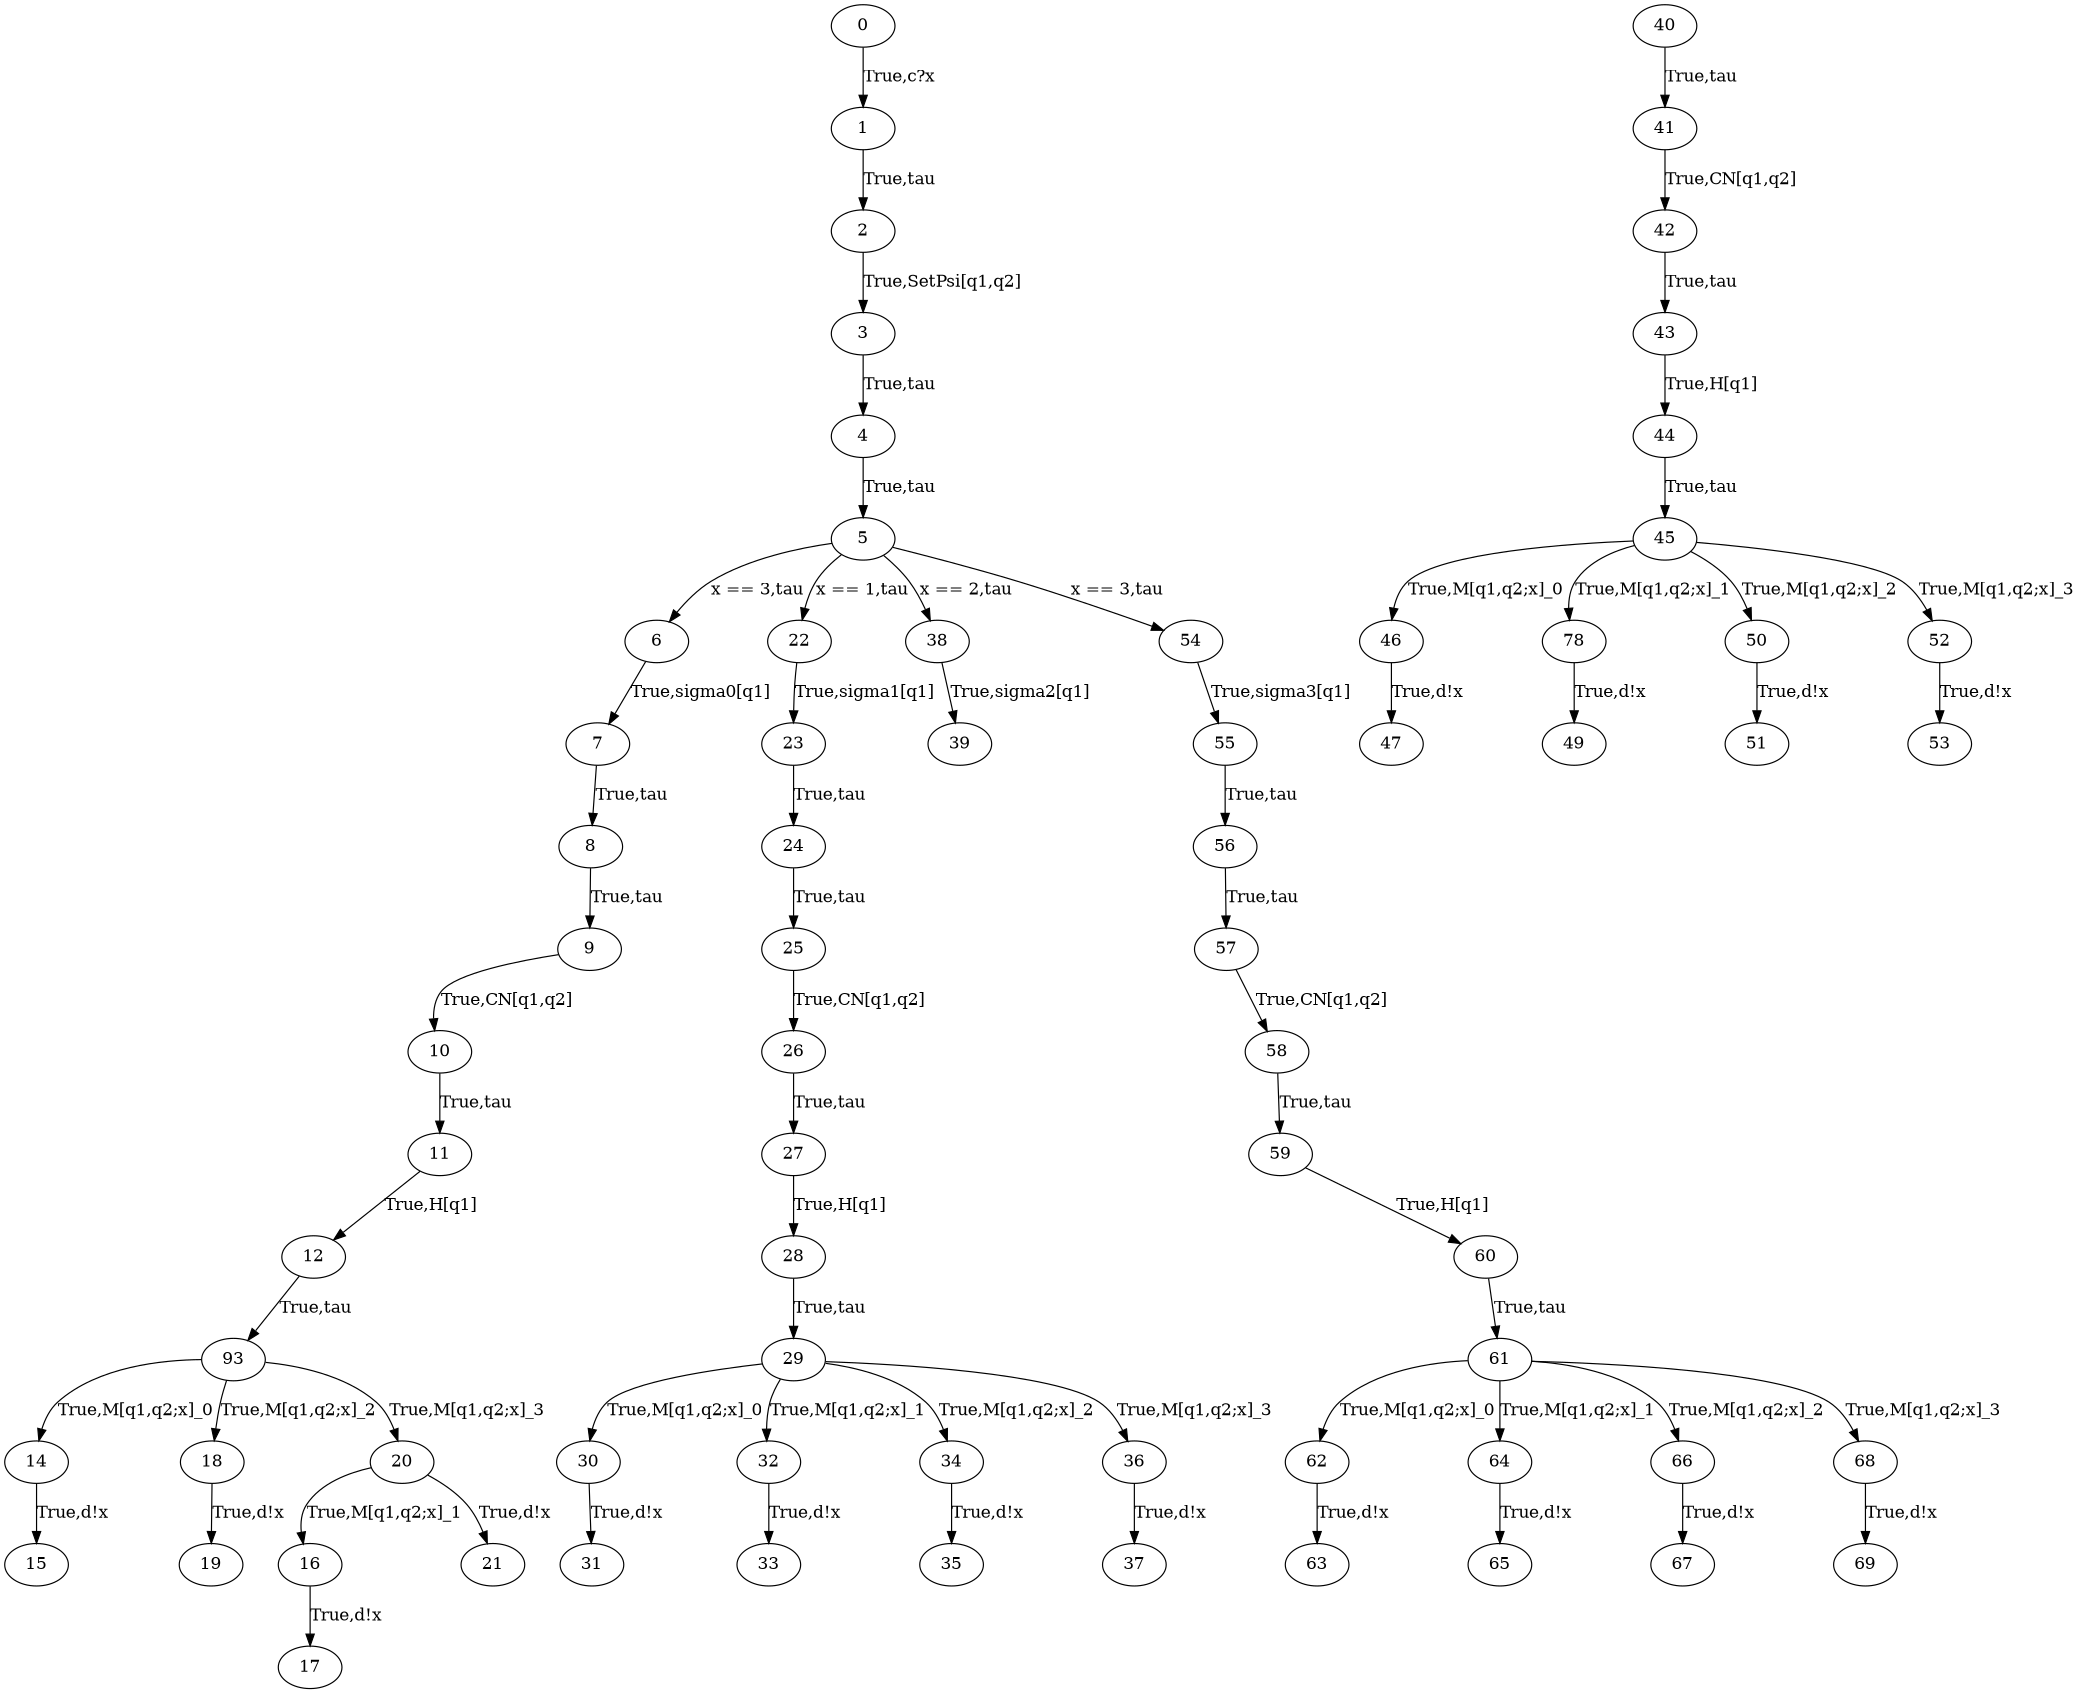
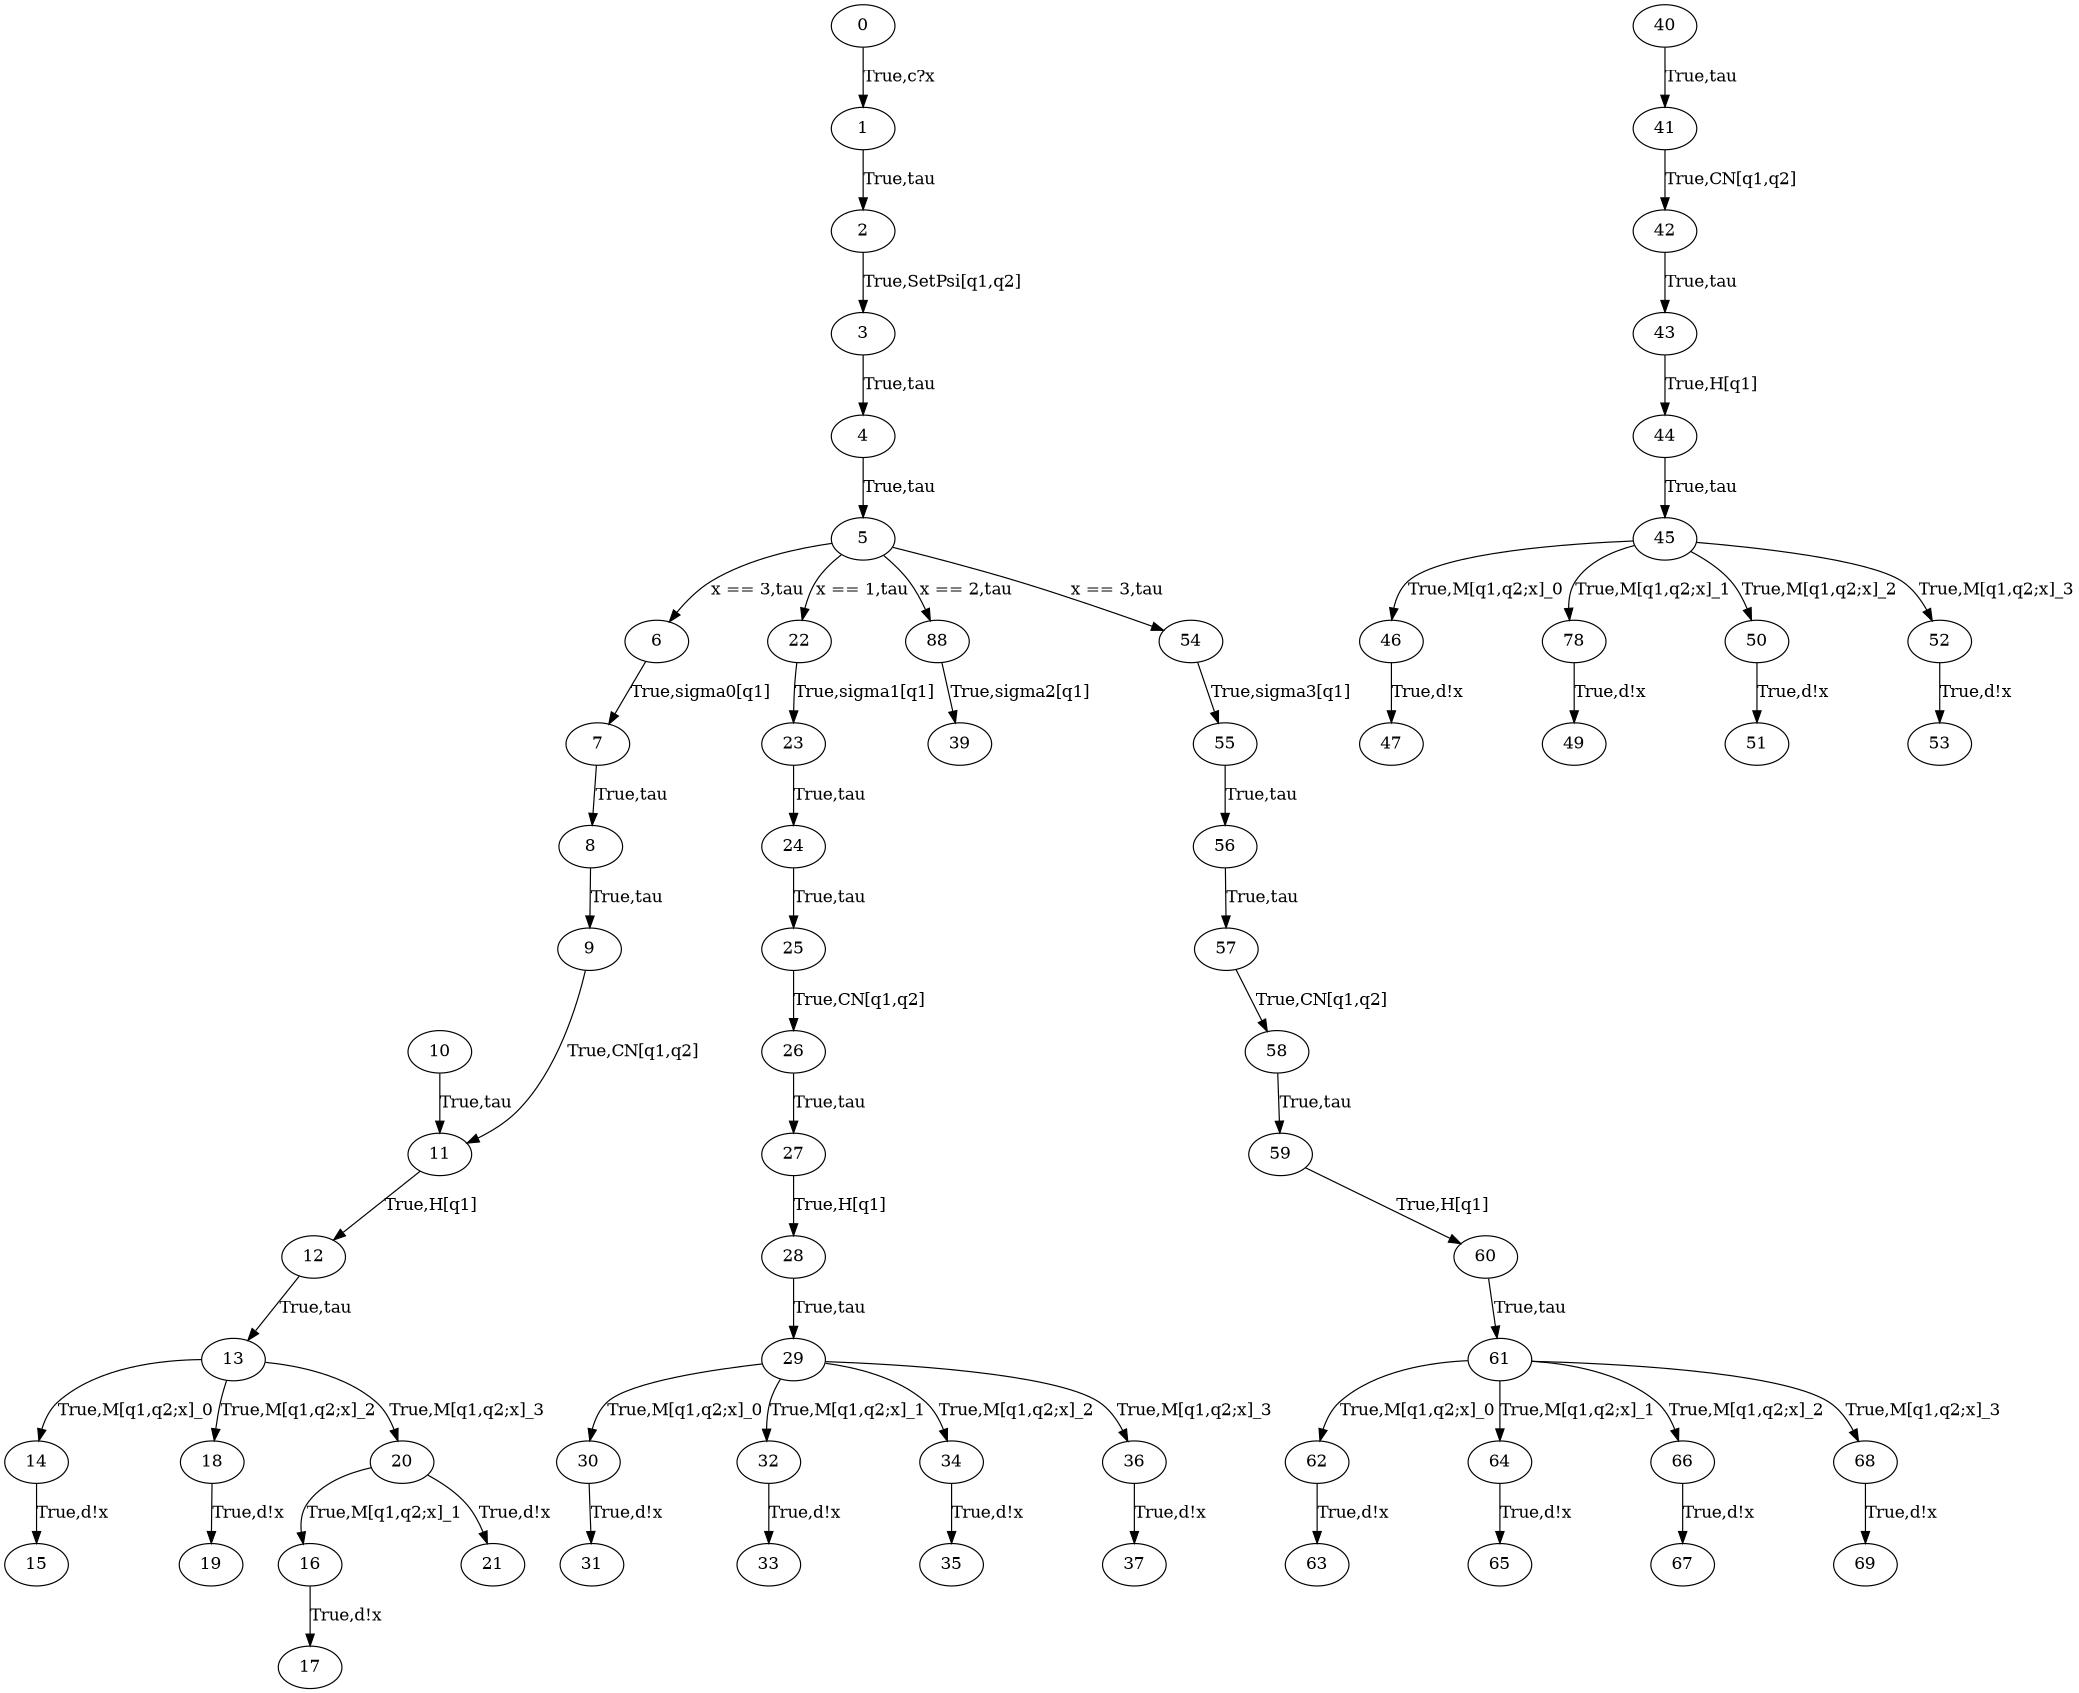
  digraph {
    0
    1
    2
    3
    4
    5
    6
    22
-   38
+   38 [label=88]
    54
    7
    23
    39
    55
    8
    9
    10
    11
    12
-   13 [label=93]
+   13
    14
    18
    20
    15
    16
    17
    19
    21
    24
    25
    26
    27
    28
    29
    30
    32
    34
    36
    31
    33
    35
    37
    40
    41
    42
    43
    44
    45
    46
    n50 [label=78]
    50
    52
    47
    49
    51
    53
    56
    57
    58
    59
    60
    61
    62
    64
    66
    68
    63
    65
    67
    69
    0 -> 1 [label="True,c?x"]
    1 -> 2 [label="True,tau"]
    2 -> 3 [label="True,SetPsi[q1,q2]"]
    3 -> 4 [label="True,tau"]
    4 -> 5 [label="True,tau"]
    5 -> 6 [label="x == 3,tau"]
    5 -> 22 [label="x == 1,tau"]
    5 -> 38 [label="x == 2,tau"]
    5 -> 54 [label="x == 3,tau"]
    6 -> 7 [label="True,sigma0[q1]"]
    22 -> 23 [label="True,sigma1[q1]"]
    38 -> 39 [label="True,sigma2[q1]"]
    54 -> 55 [label="True,sigma3[q1]"]
    7 -> 8 [label="True,tau"]
    23 -> 24 [label="True,tau"]
    55 -> 56 [label="True,tau"]
    8 -> 9 [label="True,tau"]
-   9 -> 10 [label="True,CN[q1,q2]"]
+   9 -> 11 [label="True,CN[q1,q2]"]
    10 -> 11 [label="True,tau"]
    11 -> 12 [label="True,H[q1]"]
    12 -> 13 [label="True,tau"]
    13 -> 14 [label="True,M[q1,q2;x]_0"]
    13 -> 18 [label="True,M[q1,q2;x]_2"]
    13 -> 20 [label="True,M[q1,q2;x]_3"]
    14 -> 15 [label="True,d!x"]
    18 -> 19 [label="True,d!x"]
    20 -> 16 [label="True,M[q1,q2;x]_1"]
    20 -> 21 [label="True,d!x"]
    16 -> 17 [label="True,d!x"]
    24 -> 25 [label="True,tau"]
    25 -> 26 [label="True,CN[q1,q2]"]
    26 -> 27 [label="True,tau"]
    27 -> 28 [label="True,H[q1]"]
    28 -> 29 [label="True,tau"]
    29 -> 30 [label="True,M[q1,q2;x]_0"]
    29 -> 32 [label="True,M[q1,q2;x]_1"]
    29 -> 34 [label="True,M[q1,q2;x]_2"]
    29 -> 36 [label="True,M[q1,q2;x]_3"]
    30 -> 31 [label="True,d!x"]
    32 -> 33 [label="True,d!x"]
    34 -> 35 [label="True,d!x"]
    36 -> 37 [label="True,d!x"]
    40 -> 41 [label="True,tau"]
    41 -> 42 [label="True,CN[q1,q2]"]
    42 -> 43 [label="True,tau"]
    43 -> 44 [label="True,H[q1]"]
    44 -> 45 [label="True,tau"]
    45 -> 46 [label="True,M[q1,q2;x]_0"]
    45 -> n50 [label="True,M[q1,q2;x]_1"]
    45 -> 50 [label="True,M[q1,q2;x]_2"]
    45 -> 52 [label="True,M[q1,q2;x]_3"]
    46 -> 47 [label="True,d!x"]
    n50 -> 49 [label="True,d!x"]
    50 -> 51 [label="True,d!x"]
    52 -> 53 [label="True,d!x"]
    56 -> 57 [label="True,tau"]
    57 -> 58 [label="True,CN[q1,q2]"]
    58 -> 59 [label="True,tau"]
    59 -> 60 [label="True,H[q1]"]
    60 -> 61 [label="True,tau"]
    61 -> 62 [label="True,M[q1,q2;x]_0"]
    61 -> 64 [label="True,M[q1,q2;x]_1"]
    61 -> 66 [label="True,M[q1,q2;x]_2"]
    61 -> 68 [label="True,M[q1,q2;x]_3"]
    62 -> 63 [label="True,d!x"]
    64 -> 65 [label="True,d!x"]
    66 -> 67 [label="True,d!x"]
    68 -> 69 [label="True,d!x"]
  }
